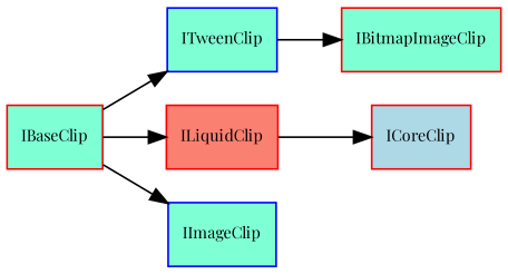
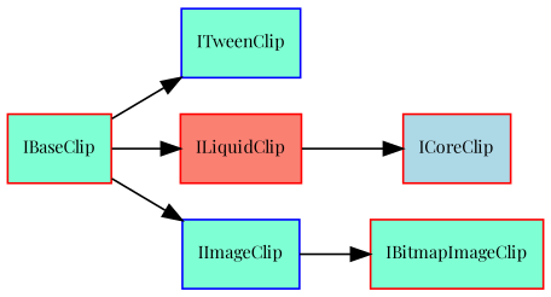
  strict digraph {
    fontname="Playfair Display"
    rankdir=LR
    node [color=red fillcolor=aquamarine fontname="Playfair Display" fontsize=9 shape=record style=filled]
    edge [fontname="Playfair Display"]
    n1 [color=blue label=ITweenClip]
    n2 [fillcolor=salmon label=ILiquidClip]
    n3 [fillcolor=lightblue label=ICoreClip]
    n4 [color=blue label=IImageClip]
    n5 [label=IBitmapImageClip]
    n6 [label=IBaseClip]
    n2 -> n3
-   n1 -> n5
+   n4 -> n5
    n6 -> n1
    n6 -> n2
    n6 -> n4
  }
